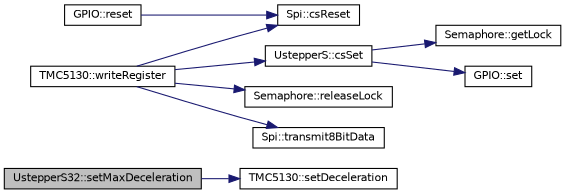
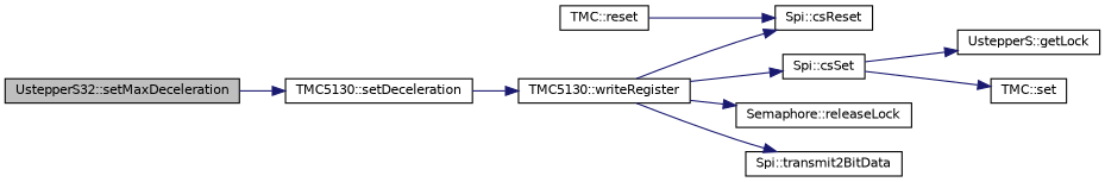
  digraph {
    rankdir=LR
    node [color=black fillcolor=white fontname=Helvetica fontsize=10 shape=record style=filled]
    edge [color=midnightblue fontname=Helvetica fontsize=10 labelfontname=Helvetica labelfontsize=10 style=solid]
    n1 [fillcolor=grey75 fontcolor=black height=0.2 label="UstepperS32::setMaxDeceleration" width=0.4]
    n2 [height=0.2 label="TMC5130::setDeceleration" width=0.4]
    n3 [height=0.2 label="TMC5130::writeRegister" width=0.4]
    n4 [height=0.2 label="Spi::csReset" width=0.4]
-   n5 [height=0.2 label="UstepperS::csSet" width=0.4]
+   n5 [height=0.2 label="Spi::csSet" width=0.4]
    n6 [height=0.2 label="Semaphore::releaseLock" width=0.4]
-   n7 [height=0.2 label="Spi::transmit8BitData" width=0.4]
-   n8 [height=0.2 label="Semaphore::getLock" width=0.4]
-   n9 [height=0.2 label="GPIO::set" width=0.4]
-   n10 [height=0.2 label="GPIO::reset" width=0.4]
+   n7 [height=0.2 label="Spi::transmit2BitData" width=0.4]
+   n8 [height=0.2 label="UstepperS::getLock" width=0.4]
+   n9 [height=0.2 label="TMC::set" width=0.4]
+   n10 [height=0.2 label="TMC::reset" width=0.4]
    n1 -> n2
+   n2 -> n3
    n3 -> n4
    n3 -> n5
    n3 -> n6
    n3 -> n7
    n5 -> n8
    n5 -> n9
    n10 -> n4
  }
